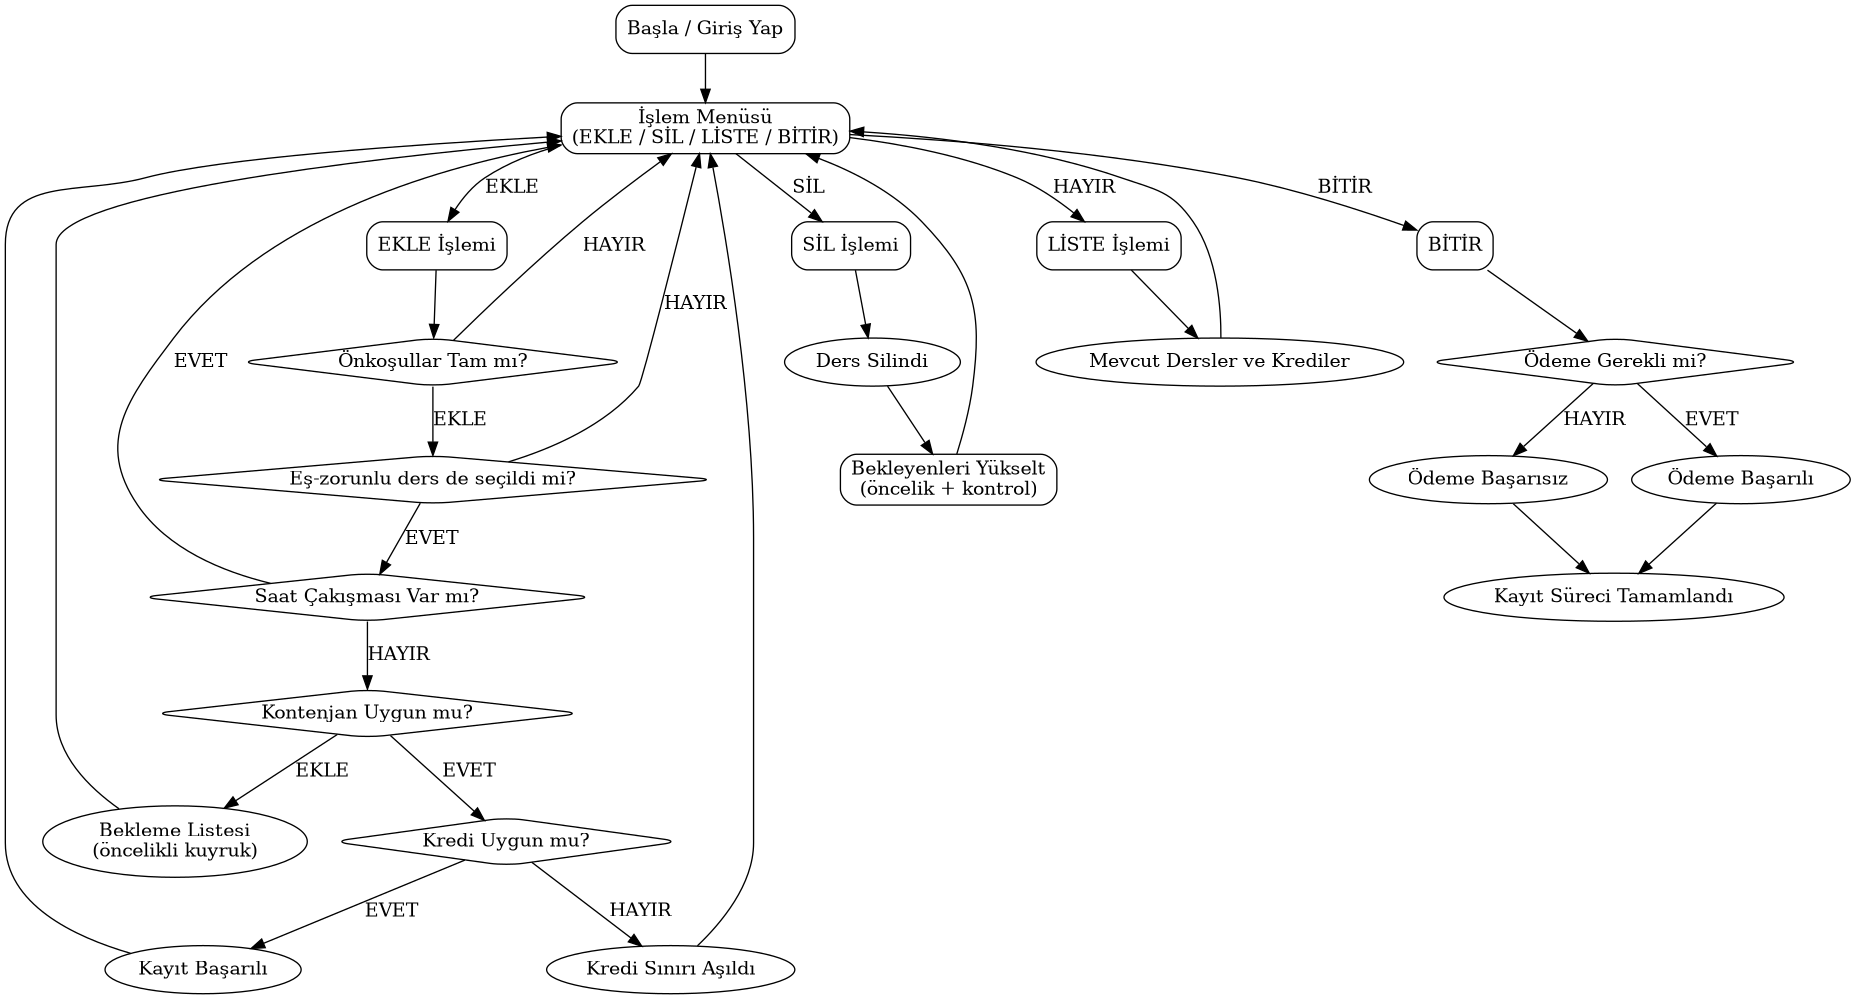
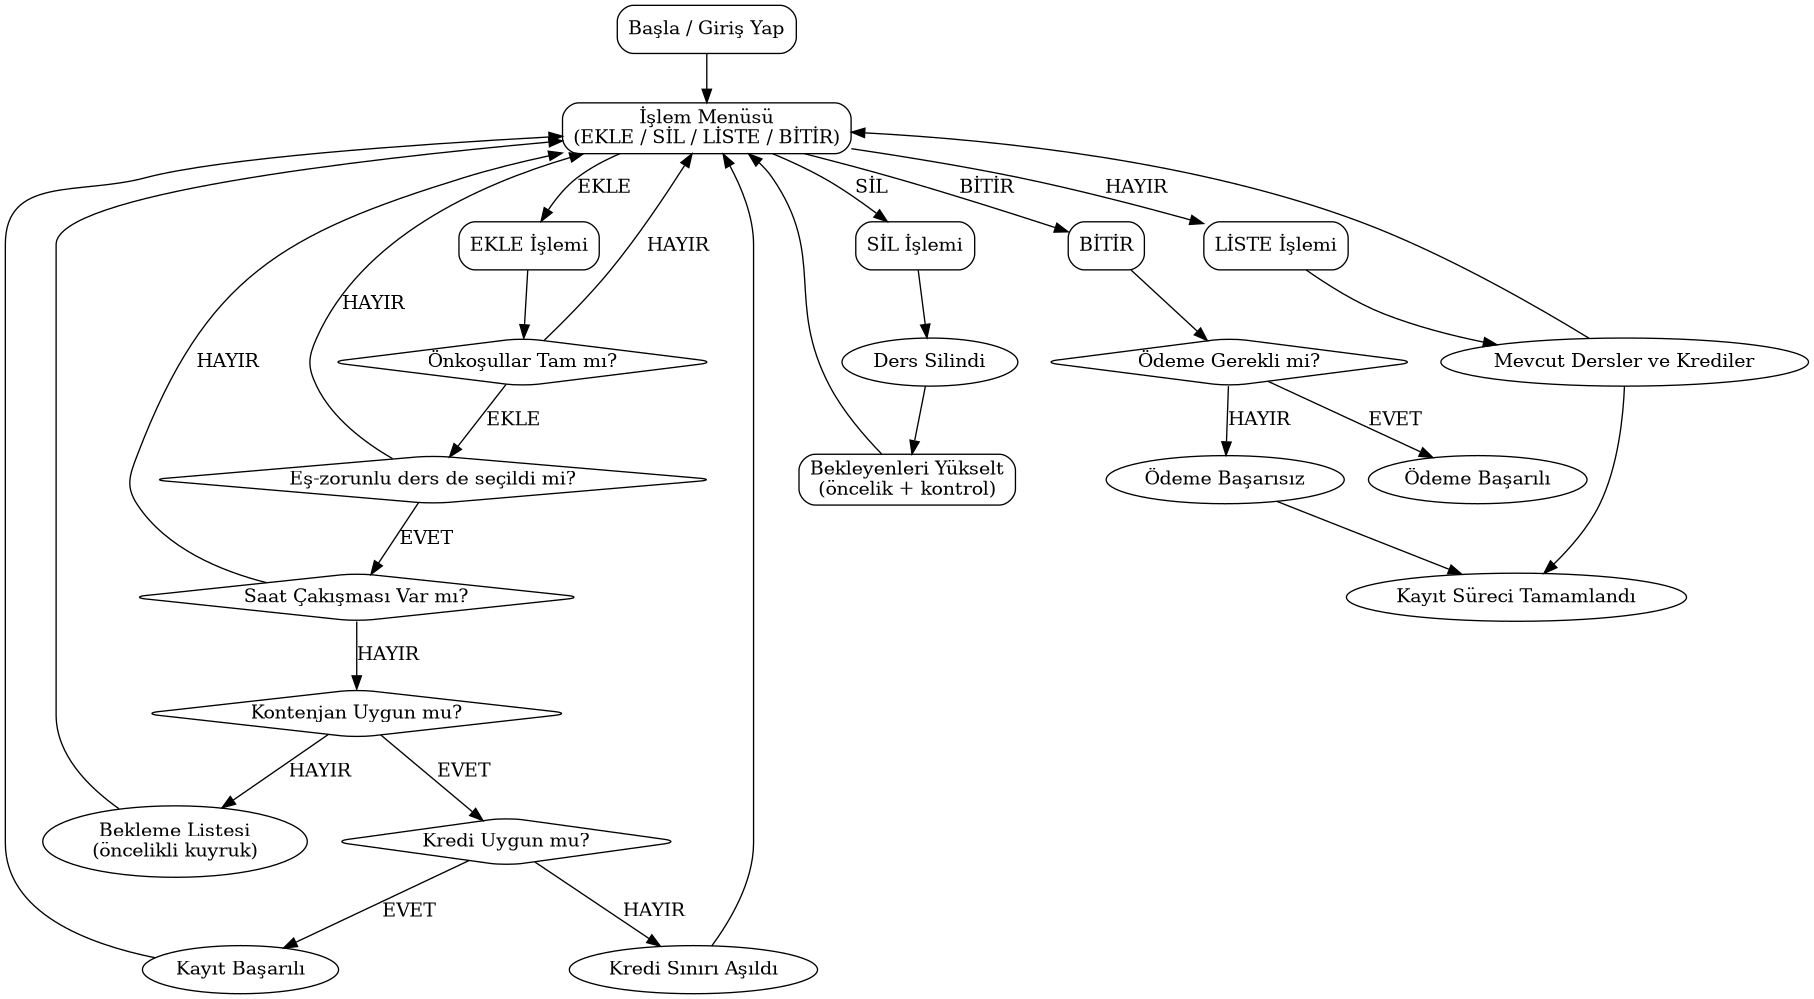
  digraph {
    rankdir=TB
    node [shape=oval style=rounded]
    n1 [label="Başla / Giriş Yap" shape=rectangle]
    n2 [label="İşlem Menüsü\n(EKLE / SİL / LİSTE / BİTİR)" shape=rectangle]
    n3 [label="EKLE İşlemi" shape=rectangle]
    n4 [label="SİL İşlemi" shape=rectangle]
    n5 [label="LİSTE İşlemi" shape=rectangle]
    n6 [label="BİTİR" shape=rectangle]
    n7 [label="Önkoşullar Tam mı?" shape=diamond]
    n8 [label="Ders Silindi"]
    n9 [label="Mevcut Dersler ve Krediler"]
    n10 [label="Ödeme Gerekli mi?" shape=diamond]
    n11 [label="Eş-zorunlu ders de seçildi mi?" shape=diamond]
    n12 [label="Saat Çakışması Var mı?" shape=diamond]
    n13 [label="Kontenjan Uygun mu?" shape=diamond]
    n14 [label="Kredi Uygun mu?" shape=diamond]
    n15 [label="Bekleme Listesi\n(öncelikli kuyruk)"]
    n16 [label="Kayıt Başarılı"]
    n17 [label="Kredi Sınırı Aşıldı"]
    n18 [label="Bekleyenleri Yükselt\n(öncelik + kontrol)" shape=rectangle]
    n19 [label="Ödeme Başarılı"]
    n20 [label="Ödeme Başarısız"]
    n21 [label="Kayıt Süreci Tamamlandı"]
    n1 -> n2
    n2 -> n3 [label=EKLE]
    n2 -> n4 [label="SİL"]
    n2 -> n5 [label=HAYIR]
    n2 -> n6 [label="BİTİR"]
    n3 -> n7
    n4 -> n8
    n5 -> n9
    n6 -> n10
    n7 -> n2 [label=HAYIR]
    n7 -> n11 [label=EKLE]
    n8 -> n18
    n9 -> n2
    n10 -> n19 [label=EVET]
    n10 -> n20 [label=HAYIR]
    n11 -> n2 [label=HAYIR]
    n11 -> n12 [label=EVET]
-   n12 -> n2 [label=EVET]
+   n12 -> n2 [label=HAYIR]
    n12 -> n13 [label=HAYIR]
    n13 -> n14 [label=EVET]
-   n13 -> n15 [label=EKLE]
+   n13 -> n15 [label=HAYIR]
    n14 -> n16 [label=EVET]
    n14 -> n17 [label=HAYIR]
    n15 -> n2
    n16 -> n2
    n17 -> n2
    n18 -> n2
-   n19 -> n21
+   n9 -> n21
    n20 -> n21
  }
